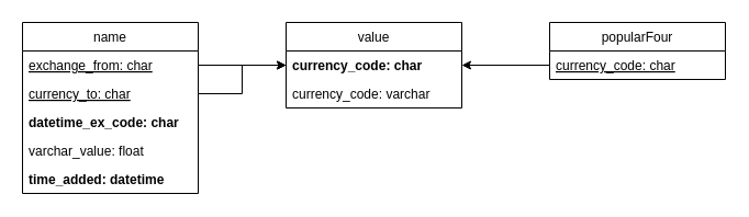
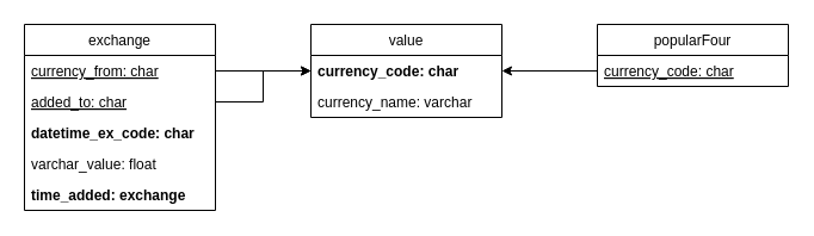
  <mxCell id="0" />
  <mxCell id="1" parent="0" />
  <mxCell id="2" value="value" style="swimlane;fontStyle=0;childLayout=stackLayout;horizontal=1;startSize=26;fillColor=none;horizontalStack=0;resizeParent=1;resizeParentMax=0;resizeLast=0;collapsible=1;marginBottom=0;" vertex="1" parent="1"><mxGeometry x="260" y="20" width="160" height="78" as="geometry" /></mxCell>
  <mxCell id="3" value="currency_code: char" style="text;strokeColor=none;fillColor=none;align=left;verticalAlign=top;spacingLeft=4;spacingRight=4;overflow=hidden;rotatable=0;points=[[0,0.5],[1,0.5]];portConstraint=eastwest;fontStyle=1" vertex="1" parent="2"><mxGeometry y="26" width="160" height="26" as="geometry" /></mxCell>
- <mxCell id="4" value="currency_code: varchar" style="text;strokeColor=none;fillColor=none;align=left;verticalAlign=top;spacingLeft=4;spacingRight=4;overflow=hidden;rotatable=0;points=[[0,0.5],[1,0.5]];portConstraint=eastwest;" vertex="1" parent="2"><mxGeometry y="52" width="160" height="26" as="geometry" /></mxCell>
- <mxCell id="5" value="name" style="swimlane;fontStyle=0;childLayout=stackLayout;horizontal=1;startSize=26;fillColor=none;horizontalStack=0;resizeParent=1;resizeParentMax=0;resizeLast=0;collapsible=1;marginBottom=0;" vertex="1" parent="1"><mxGeometry x="20" y="20" width="160" height="156" as="geometry" /></mxCell>
- <mxCell id="6" value="exchange_from: char" style="text;strokeColor=none;fillColor=none;align=left;verticalAlign=top;spacingLeft=4;spacingRight=4;overflow=hidden;rotatable=0;points=[[0,0.5],[1,0.5]];portConstraint=eastwest;fontStyle=4" vertex="1" parent="5"><mxGeometry y="26" width="160" height="26" as="geometry" /></mxCell>
- <mxCell id="7" value="currency_to: char" style="text;strokeColor=none;fillColor=none;align=left;verticalAlign=top;spacingLeft=4;spacingRight=4;overflow=hidden;rotatable=0;points=[[0,0.5],[1,0.5]];portConstraint=eastwest;fontStyle=4" vertex="1" parent="5"><mxGeometry y="52" width="160" height="26" as="geometry" /></mxCell>
+ <mxCell id="4" value="currency_name: varchar" style="text;strokeColor=none;fillColor=none;align=left;verticalAlign=top;spacingLeft=4;spacingRight=4;overflow=hidden;rotatable=0;points=[[0,0.5],[1,0.5]];portConstraint=eastwest;" vertex="1" parent="2"><mxGeometry y="52" width="160" height="26" as="geometry" /></mxCell>
+ <mxCell id="5" value="exchange" style="swimlane;fontStyle=0;childLayout=stackLayout;horizontal=1;startSize=26;fillColor=none;horizontalStack=0;resizeParent=1;resizeParentMax=0;resizeLast=0;collapsible=1;marginBottom=0;" vertex="1" parent="1"><mxGeometry x="20" y="20" width="160" height="156" as="geometry" /></mxCell>
+ <mxCell id="6" value="currency_from: char" style="text;strokeColor=none;fillColor=none;align=left;verticalAlign=top;spacingLeft=4;spacingRight=4;overflow=hidden;rotatable=0;points=[[0,0.5],[1,0.5]];portConstraint=eastwest;fontStyle=4" vertex="1" parent="5"><mxGeometry y="26" width="160" height="26" as="geometry" /></mxCell>
+ <mxCell id="7" value="added_to: char" style="text;strokeColor=none;fillColor=none;align=left;verticalAlign=top;spacingLeft=4;spacingRight=4;overflow=hidden;rotatable=0;points=[[0,0.5],[1,0.5]];portConstraint=eastwest;fontStyle=4" vertex="1" parent="5"><mxGeometry y="52" width="160" height="26" as="geometry" /></mxCell>
  <mxCell id="8" value="datetime_ex_code: char" style="text;strokeColor=none;fillColor=none;align=left;verticalAlign=top;spacingLeft=4;spacingRight=4;overflow=hidden;rotatable=0;points=[[0,0.5],[1,0.5]];portConstraint=eastwest;fontStyle=1" vertex="1" parent="5"><mxGeometry y="78" width="160" height="26" as="geometry" /></mxCell>
  <mxCell id="9" value="varchar_value: float" style="text;strokeColor=none;fillColor=none;align=left;verticalAlign=top;spacingLeft=4;spacingRight=4;overflow=hidden;rotatable=0;points=[[0,0.5],[1,0.5]];portConstraint=eastwest;" vertex="1" parent="5"><mxGeometry y="104" width="160" height="26" as="geometry" /></mxCell>
- <mxCell id="10" value="time_added: datetime" style="text;strokeColor=none;fillColor=none;align=left;verticalAlign=top;spacingLeft=4;spacingRight=4;overflow=hidden;rotatable=0;points=[[0,0.5],[1,0.5]];portConstraint=eastwest;fontStyle=1" vertex="1" parent="5"><mxGeometry y="130" width="160" height="26" as="geometry" /></mxCell>
+ <mxCell id="10" value="time_added: exchange" style="text;strokeColor=none;fillColor=none;align=left;verticalAlign=top;spacingLeft=4;spacingRight=4;overflow=hidden;rotatable=0;points=[[0,0.5],[1,0.5]];portConstraint=eastwest;fontStyle=1" vertex="1" parent="5"><mxGeometry y="130" width="160" height="26" as="geometry" /></mxCell>
  <mxCell id="11" value="popularFour" style="swimlane;fontStyle=0;childLayout=stackLayout;horizontal=1;startSize=26;fillColor=none;horizontalStack=0;resizeParent=1;resizeParentMax=0;resizeLast=0;collapsible=1;marginBottom=0;" vertex="1" parent="1"><mxGeometry x="500" y="20" width="160" height="52" as="geometry" /></mxCell>
  <mxCell id="12" value="currency_code: char" style="text;strokeColor=none;fillColor=none;align=left;verticalAlign=top;spacingLeft=4;spacingRight=4;overflow=hidden;rotatable=0;points=[[0,0.5],[1,0.5]];portConstraint=eastwest;fontStyle=4" vertex="1" parent="11"><mxGeometry y="26" width="160" height="26" as="geometry" /></mxCell>
  <mxCell id="13" style="edgeStyle=orthogonalEdgeStyle;rounded=0;orthogonalLoop=1;jettySize=auto;html=1;" edge="1" parent="1" source="12" target="3"><mxGeometry relative="1" as="geometry" /></mxCell>
  <mxCell id="14" style="edgeStyle=orthogonalEdgeStyle;rounded=0;orthogonalLoop=1;jettySize=auto;html=1;" edge="1" parent="1" source="6" target="3"><mxGeometry relative="1" as="geometry" /></mxCell>
  <mxCell id="15" style="edgeStyle=orthogonalEdgeStyle;rounded=0;orthogonalLoop=1;jettySize=auto;html=1;" edge="1" parent="1" source="7" target="3"><mxGeometry relative="1" as="geometry" /></mxCell>
